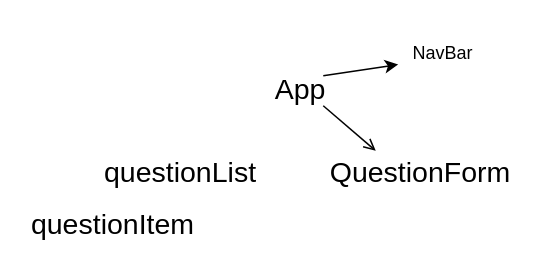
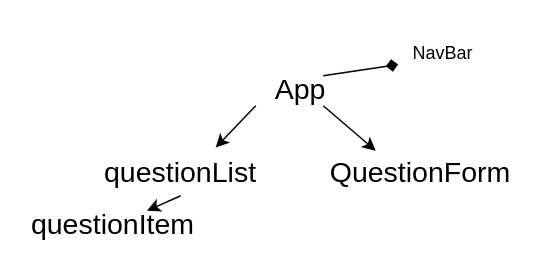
  <mxCell id="0" />
  <mxCell id="1" parent="0" />
- <mxCell id="3" style="edgeStyle=none;html=1;exitX=0.75;exitY=1;exitDx=0;exitDy=0;entryX=0.25;entryY=0;entryDx=0;entryDy=0;fontSize=19;endArrow=open;" parent="1" source="5" target="8" edge="1"><mxGeometry relative="1" as="geometry" /></mxCell>
- <mxCell id="4" style="edgeStyle=none;html=1;exitX=0.75;exitY=0;exitDx=0;exitDy=0;entryX=0;entryY=0.75;entryDx=0;entryDy=0;" edge="1" parent="1" source="5" target="10"><mxGeometry relative="1" as="geometry" /></mxCell>
+ <mxCell id="2" style="edgeStyle=none;html=1;exitX=0;exitY=1;exitDx=0;exitDy=0;entryX=0.694;entryY=-0.07;entryDx=0;entryDy=0;entryPerimeter=0;fontSize=19;" parent="1" source="5" target="7" edge="1"><mxGeometry relative="1" as="geometry" /></mxCell>
+ <mxCell id="3" style="edgeStyle=none;html=1;exitX=0.75;exitY=1;exitDx=0;exitDy=0;entryX=0.25;entryY=0;entryDx=0;entryDy=0;fontSize=19;" parent="1" source="5" target="8" edge="1"><mxGeometry relative="1" as="geometry" /></mxCell>
+ <mxCell id="4" style="edgeStyle=none;html=1;exitX=0.75;exitY=0;exitDx=0;exitDy=0;entryX=0;entryY=0.75;entryDx=0;entryDy=0;endArrow=diamond;" edge="1" parent="1" source="5" target="10"><mxGeometry relative="1" as="geometry" /></mxCell>
  <mxCell id="5" value="&lt;font style=&quot;font-size: 19px;&quot;&gt;App&lt;/font&gt;" style="text;strokeColor=none;align=center;fillColor=none;html=1;verticalAlign=middle;whiteSpace=wrap;rounded=0;strokeWidth=6;" parent="1" vertex="1"><mxGeometry x="170" y="50" width="60" height="20" as="geometry" /></mxCell>
+ <mxCell id="6" style="edgeStyle=none;html=1;exitX=0.5;exitY=1;exitDx=0;exitDy=0;fontSize=19;" parent="1" source="7" target="9" edge="1"><mxGeometry relative="1" as="geometry" /></mxCell>
  <mxCell id="7" value="questionList" style="text;strokeColor=none;align=center;fillColor=none;html=1;verticalAlign=middle;whiteSpace=wrap;rounded=0;strokeWidth=6;fontSize=19;" parent="1" vertex="1"><mxGeometry x="60" y="100" width="120" height="30" as="geometry" /></mxCell>
  <mxCell id="8" value="QuestionForm" style="text;strokeColor=none;align=center;fillColor=none;html=1;verticalAlign=middle;whiteSpace=wrap;rounded=0;strokeWidth=6;fontSize=19;" parent="1" vertex="1"><mxGeometry x="220" y="100" width="120" height="30" as="geometry" /></mxCell>
  <mxCell id="9" value="questionItem" style="text;strokeColor=none;align=center;fillColor=none;html=1;verticalAlign=middle;whiteSpace=wrap;rounded=0;strokeWidth=6;fontSize=19;" parent="1" vertex="1"><mxGeometry x="20" y="140" width="110" height="20" as="geometry" /></mxCell>
  <mxCell id="10" value="NavBar" style="text;strokeColor=none;align=center;fillColor=none;html=1;verticalAlign=middle;whiteSpace=wrap;rounded=0;" vertex="1" parent="1"><mxGeometry x="265" y="20" width="60" height="30" as="geometry" /></mxCell>
